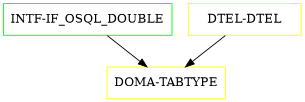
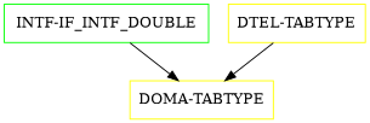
  digraph {
    node [color=yellow shape=box]
-   "INTF-IF_OSQL_DOUBLE" [color=green]
+   "INTF-IF_OSQL_DOUBLE" [color=green label="INTF-IF_INTF_DOUBLE"]
    "DOMA-TABTYPE"
-   "DTEL-TABTYPE" [label="DTEL-DTEL"]
+   "DTEL-TABTYPE"
    "INTF-IF_OSQL_DOUBLE" -> "DOMA-TABTYPE"
    "DTEL-TABTYPE" -> "DOMA-TABTYPE"
  }
